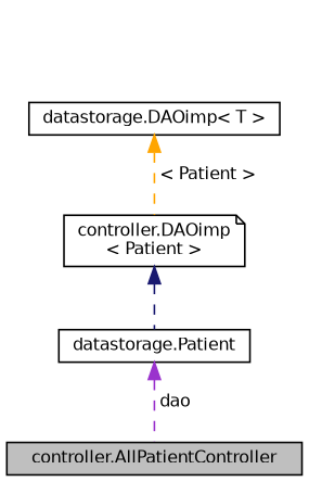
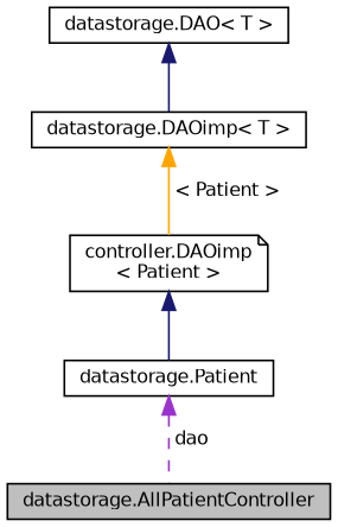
  digraph {
    node [color=black fillcolor=white fontname=Helvetica fontsize=10 shape=box style=filled]
    edge [color=midnightblue dir=back fontname=Helvetica fontsize=10 labelfontname=Helvetica labelfontsize=10 style=dashed]
-   n1 [fillcolor=grey75 fontcolor=black height=0.2 label="controller.AllPatientController" width=0.4]
+   n1 [fillcolor=grey75 fontcolor=black height=0.2 label="datastorage.AllPatientController" width=0.4]
    n2 [height=0.2 label="datastorage.Patient" width=0.4]
    n3 [height=0.2 label="controller.DAOimp\l\< Patient \>" shape=note width=0.4]
    n4 [height=0.2 label="datastorage.DAOimp\< T \>" width=0.4]
+   n5 [height=0.2 label="datastorage.DAO\< T \>" width=0.4]
    n2 -> n1 [color=darkorchid3 label=" dao"]
-   n3 -> n2
-   n4 -> n3 [color=orange label=" \< Patient \>"]
+   n3 -> n2 [style=solid]
+   n4 -> n3 [color=orange label=" \< Patient \>" style=solid]
+   n5 -> n4 [style=solid]
  }
